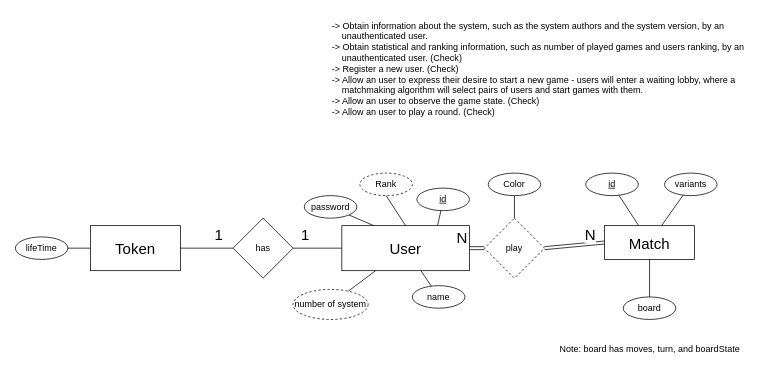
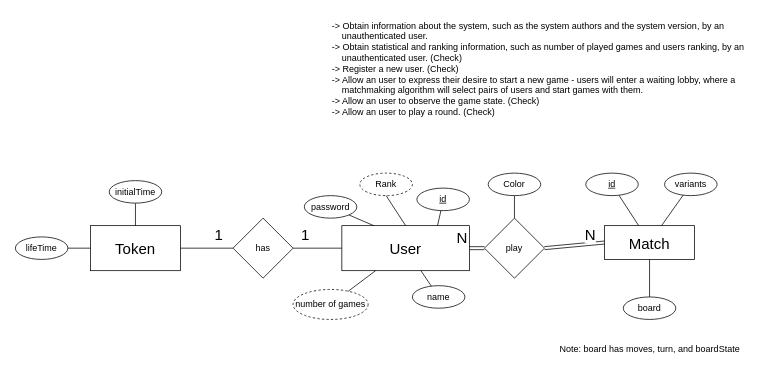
  <mxCell id="0" />
  <mxCell id="1" parent="0" />
  <mxCell id="2" value="&lt;font style=&quot;font-size: 20px;&quot;&gt;User&lt;/font&gt;" style="rounded=0;whiteSpace=wrap;html=1;" parent="1" vertex="1"><mxGeometry x="455" y="300" width="170" height="60" as="geometry" /></mxCell>
  <mxCell id="3" value="&lt;span style=&quot;font-size: 20px;&quot;&gt;Match&lt;/span&gt;" style="rounded=0;whiteSpace=wrap;html=1;" parent="1" vertex="1"><mxGeometry x="805" y="300" width="120" height="45" as="geometry" /></mxCell>
- <mxCell id="4" value="play" style="rhombus;whiteSpace=wrap;html=1;dashed=1;" parent="1" vertex="1"><mxGeometry x="645" y="290" width="80" height="80" as="geometry" /></mxCell>
+ <mxCell id="4" value="play" style="rhombus;whiteSpace=wrap;html=1;" parent="1" vertex="1"><mxGeometry x="645" y="290" width="80" height="80" as="geometry" /></mxCell>
  <mxCell id="5" value="" style="endArrow=none;html=1;rounded=0;exitX=0;exitY=0.5;exitDx=0;exitDy=0;shape=link;entryX=1;entryY=0.5;entryDx=0;entryDy=0;" parent="1" source="4" target="2" edge="1"><mxGeometry width="50" height="50" relative="1" as="geometry"><mxPoint x="665" y="410" as="sourcePoint" /><mxPoint x="585" y="330" as="targetPoint" /></mxGeometry></mxCell>
  <mxCell id="6" value="N" style="edgeLabel;html=1;align=center;verticalAlign=middle;resizable=0;points=[];fontSize=20;" parent="5" vertex="1" connectable="0"><mxGeometry x="0.058" y="3" relative="1" as="geometry"><mxPoint x="-20" y="-18" as="offset" /></mxGeometry></mxCell>
  <mxCell id="7" value="" style="endArrow=none;html=1;rounded=0;exitX=0;exitY=0.5;exitDx=0;exitDy=0;entryX=1;entryY=0.5;entryDx=0;entryDy=0;shape=link;" parent="1" source="3" target="4" edge="1"><mxGeometry width="50" height="50" relative="1" as="geometry"><mxPoint x="655" y="340" as="sourcePoint" /><mxPoint x="575" y="340" as="targetPoint" /></mxGeometry></mxCell>
  <mxCell id="8" value="N&lt;br style=&quot;font-size: 20px;&quot;&gt;" style="edgeLabel;html=1;align=center;verticalAlign=middle;resizable=0;points=[];fontSize=20;" parent="7" vertex="1" connectable="0"><mxGeometry x="-0.15" relative="1" as="geometry"><mxPoint x="14" y="-15" as="offset" /></mxGeometry></mxCell>
  <mxCell id="9" value="Rank" style="ellipse;whiteSpace=wrap;html=1;dashed=1;" parent="1" vertex="1"><mxGeometry x="479" y="230" width="70" height="30" as="geometry" /></mxCell>
  <mxCell id="10" value="" style="endArrow=none;html=1;rounded=0;exitX=0.5;exitY=0;exitDx=0;exitDy=0;entryX=0.5;entryY=1;entryDx=0;entryDy=0;" parent="1" source="2" target="9" edge="1"><mxGeometry width="50" height="50" relative="1" as="geometry"><mxPoint x="631.52" y="410" as="sourcePoint" /><mxPoint x="681.52" y="360" as="targetPoint" /></mxGeometry></mxCell>
- <mxCell id="11" value="number of system" style="ellipse;whiteSpace=wrap;html=1;dashed=1;" parent="1" vertex="1"><mxGeometry x="390" y="385" width="100" height="40" as="geometry" /></mxCell>
+ <mxCell id="11" value="number of games" style="ellipse;whiteSpace=wrap;html=1;dashed=1;" parent="1" vertex="1"><mxGeometry x="390" y="385" width="100" height="40" as="geometry" /></mxCell>
  <mxCell id="12" value="" style="endArrow=none;html=1;rounded=0;" parent="1" source="2" target="11" edge="1"><mxGeometry width="50" height="50" relative="1" as="geometry"><mxPoint x="481.52" y="310" as="sourcePoint" /><mxPoint x="481.52" y="270" as="targetPoint" /></mxGeometry></mxCell>
  <mxCell id="13" value="-&gt; Obtain information about the system, such as the system authors and the system version, by an     unauthenticated user.&#10;-&gt; Obtain statistical and ranking information, such as number of played games and users ranking, by an     unauthenticated user. (Check)&#10;-&gt; Register a new user. (Check)&#10;-&gt; Allow an user to express their desire to start a new game - users will enter a waiting lobby, where a     matchmaking algorithm will select pairs of users and start games with them.&#10;-&gt; Allow an user to observe the game state. (Check)&#10;-&gt; Allow an user to play a round. (Check)" style="text;whiteSpace=wrap;" parent="1" vertex="1"><mxGeometry x="440" y="20" width="560" height="150" as="geometry" /></mxCell>
  <mxCell id="14" value="variants" style="ellipse;whiteSpace=wrap;html=1;" parent="1" vertex="1"><mxGeometry x="885" y="230" width="70" height="30" as="geometry" /></mxCell>
  <mxCell id="15" value="" style="endArrow=none;html=1;rounded=0;" parent="1" source="14" target="3" edge="1"><mxGeometry width="50" height="50" relative="1" as="geometry"><mxPoint x="665" y="380" as="sourcePoint" /><mxPoint x="715" y="330" as="targetPoint" /></mxGeometry></mxCell>
  <mxCell id="16" value="name" style="ellipse;whiteSpace=wrap;html=1;" parent="1" vertex="1"><mxGeometry x="549" y="380" width="70" height="30" as="geometry" /></mxCell>
  <mxCell id="17" value="" style="endArrow=none;html=1;rounded=0;" parent="1" source="2" target="16" edge="1"><mxGeometry width="50" height="50" relative="1" as="geometry"><mxPoint x="631.52" y="440" as="sourcePoint" /><mxPoint x="681.52" y="390" as="targetPoint" /></mxGeometry></mxCell>
  <mxCell id="18" value="" style="endArrow=none;html=1;rounded=0;exitX=0.25;exitY=0;exitDx=0;exitDy=0;" parent="1" source="2" target="19" edge="1"><mxGeometry width="50" height="50" relative="1" as="geometry"><mxPoint x="631.52" y="440" as="sourcePoint" /><mxPoint x="411.52" y="270" as="targetPoint" /></mxGeometry></mxCell>
  <mxCell id="19" value="password" style="ellipse;whiteSpace=wrap;html=1;" parent="1" vertex="1"><mxGeometry x="405" y="260" width="70" height="30" as="geometry" /></mxCell>
  <mxCell id="20" value="" style="endArrow=none;html=1;rounded=0;exitX=0.75;exitY=0;exitDx=0;exitDy=0;" parent="1" source="2" target="21" edge="1"><mxGeometry width="50" height="50" relative="1" as="geometry"><mxPoint x="451.52" y="370" as="sourcePoint" /><mxPoint x="548.005" y="267.729" as="targetPoint" /></mxGeometry></mxCell>
  <mxCell id="21" value="&lt;u&gt;id&lt;/u&gt;" style="ellipse;whiteSpace=wrap;html=1;" parent="1" vertex="1"><mxGeometry x="555" y="250" width="70" height="30" as="geometry" /></mxCell>
  <mxCell id="22" value="" style="endArrow=none;html=1;rounded=0;" parent="1" source="23" target="4" edge="1"><mxGeometry width="50" height="50" relative="1" as="geometry"><mxPoint x="515" y="270" as="sourcePoint" /><mxPoint x="725" y="480" as="targetPoint" /></mxGeometry></mxCell>
  <mxCell id="23" value="Color" style="ellipse;whiteSpace=wrap;html=1;" parent="1" vertex="1"><mxGeometry x="650" y="230" width="70" height="30" as="geometry" /></mxCell>
  <mxCell id="24" value="" style="endArrow=none;html=1;rounded=0;" parent="1" source="25" target="3" edge="1"><mxGeometry width="50" height="50" relative="1" as="geometry"><mxPoint x="825" y="240" as="sourcePoint" /><mxPoint x="855" y="390" as="targetPoint" /></mxGeometry></mxCell>
  <mxCell id="25" value="id" style="ellipse;whiteSpace=wrap;html=1;fontStyle=4" parent="1" vertex="1"><mxGeometry x="780" y="230" width="70" height="30" as="geometry" /></mxCell>
  <mxCell id="26" value="board" style="ellipse;whiteSpace=wrap;html=1;" parent="1" vertex="1"><mxGeometry x="830" y="395" width="70" height="30" as="geometry" /></mxCell>
  <mxCell id="27" value="" style="endArrow=none;html=1;rounded=0;" parent="1" source="3" target="26" edge="1"><mxGeometry width="50" height="50" relative="1" as="geometry"><mxPoint x="956" y="479" as="sourcePoint" /><mxPoint x="900" y="531" as="targetPoint" /></mxGeometry></mxCell>
  <mxCell id="28" value="Note: board has moves, turn, and boardState" style="text;html=1;align=center;verticalAlign=middle;resizable=0;points=[];autosize=1;strokeColor=none;fillColor=none;" parent="1" vertex="1"><mxGeometry x="735" y="450" width="260" height="30" as="geometry" /></mxCell>
  <mxCell id="29" value="&lt;span style=&quot;font-size: 20px;&quot;&gt;Token&lt;/span&gt;" style="rounded=0;whiteSpace=wrap;html=1;" parent="1" vertex="1"><mxGeometry x="120" y="300" width="120" height="60" as="geometry" /></mxCell>
  <mxCell id="30" value="has" style="rhombus;whiteSpace=wrap;html=1;" parent="1" vertex="1"><mxGeometry x="310" y="290" width="80" height="80" as="geometry" /></mxCell>
  <mxCell id="31" value="" style="endArrow=none;html=1;rounded=0;entryX=0;entryY=0.5;entryDx=0;entryDy=0;exitX=1;exitY=0.5;exitDx=0;exitDy=0;" parent="1" source="30" target="2" edge="1"><mxGeometry width="50" height="50" relative="1" as="geometry"><mxPoint x="515" y="430" as="sourcePoint" /><mxPoint x="570" y="410" as="targetPoint" /></mxGeometry></mxCell>
  <mxCell id="32" value="1" style="edgeLabel;html=1;align=center;verticalAlign=middle;resizable=0;points=[];fontSize=20;" parent="31" vertex="1" connectable="0"><mxGeometry x="-0.456" y="-1" relative="1" as="geometry"><mxPoint x="-3" y="-21" as="offset" /></mxGeometry></mxCell>
  <mxCell id="33" value="" style="endArrow=none;html=1;rounded=0;entryX=0;entryY=0.5;entryDx=0;entryDy=0;exitX=1;exitY=0.5;exitDx=0;exitDy=0;" parent="1" source="29" target="30" edge="1"><mxGeometry width="50" height="50" relative="1" as="geometry"><mxPoint x="524" y="435" as="sourcePoint" /><mxPoint x="525" y="370" as="targetPoint" /></mxGeometry></mxCell>
  <mxCell id="34" value="1" style="edgeLabel;html=1;align=center;verticalAlign=middle;resizable=0;points=[];fontSize=20;" parent="33" vertex="1" connectable="0"><mxGeometry x="0.019" relative="1" as="geometry"><mxPoint x="14" y="-20" as="offset" /></mxGeometry></mxCell>
+ <mxCell id="35" value="" style="endArrow=none;html=1;rounded=0;" parent="1" source="29" target="36" edge="1"><mxGeometry width="50" height="50" relative="1" as="geometry"><mxPoint x="380" y="430" as="sourcePoint" /><mxPoint x="190" y="250" as="targetPoint" /></mxGeometry></mxCell>
+ <mxCell id="36" value="initialTime" style="ellipse;whiteSpace=wrap;html=1;" parent="1" vertex="1"><mxGeometry x="145" y="240" width="70" height="30" as="geometry" /></mxCell>
  <mxCell id="37" value="lifeTime" style="ellipse;whiteSpace=wrap;html=1;" parent="1" vertex="1"><mxGeometry x="20" y="315" width="70" height="30" as="geometry" /></mxCell>
  <mxCell id="38" value="" style="endArrow=none;html=1;rounded=0;" parent="1" source="37" target="29" edge="1"><mxGeometry width="50" height="50" relative="1" as="geometry"><mxPoint x="90" y="280" as="sourcePoint" /><mxPoint x="190" y="260" as="targetPoint" /></mxGeometry></mxCell>
